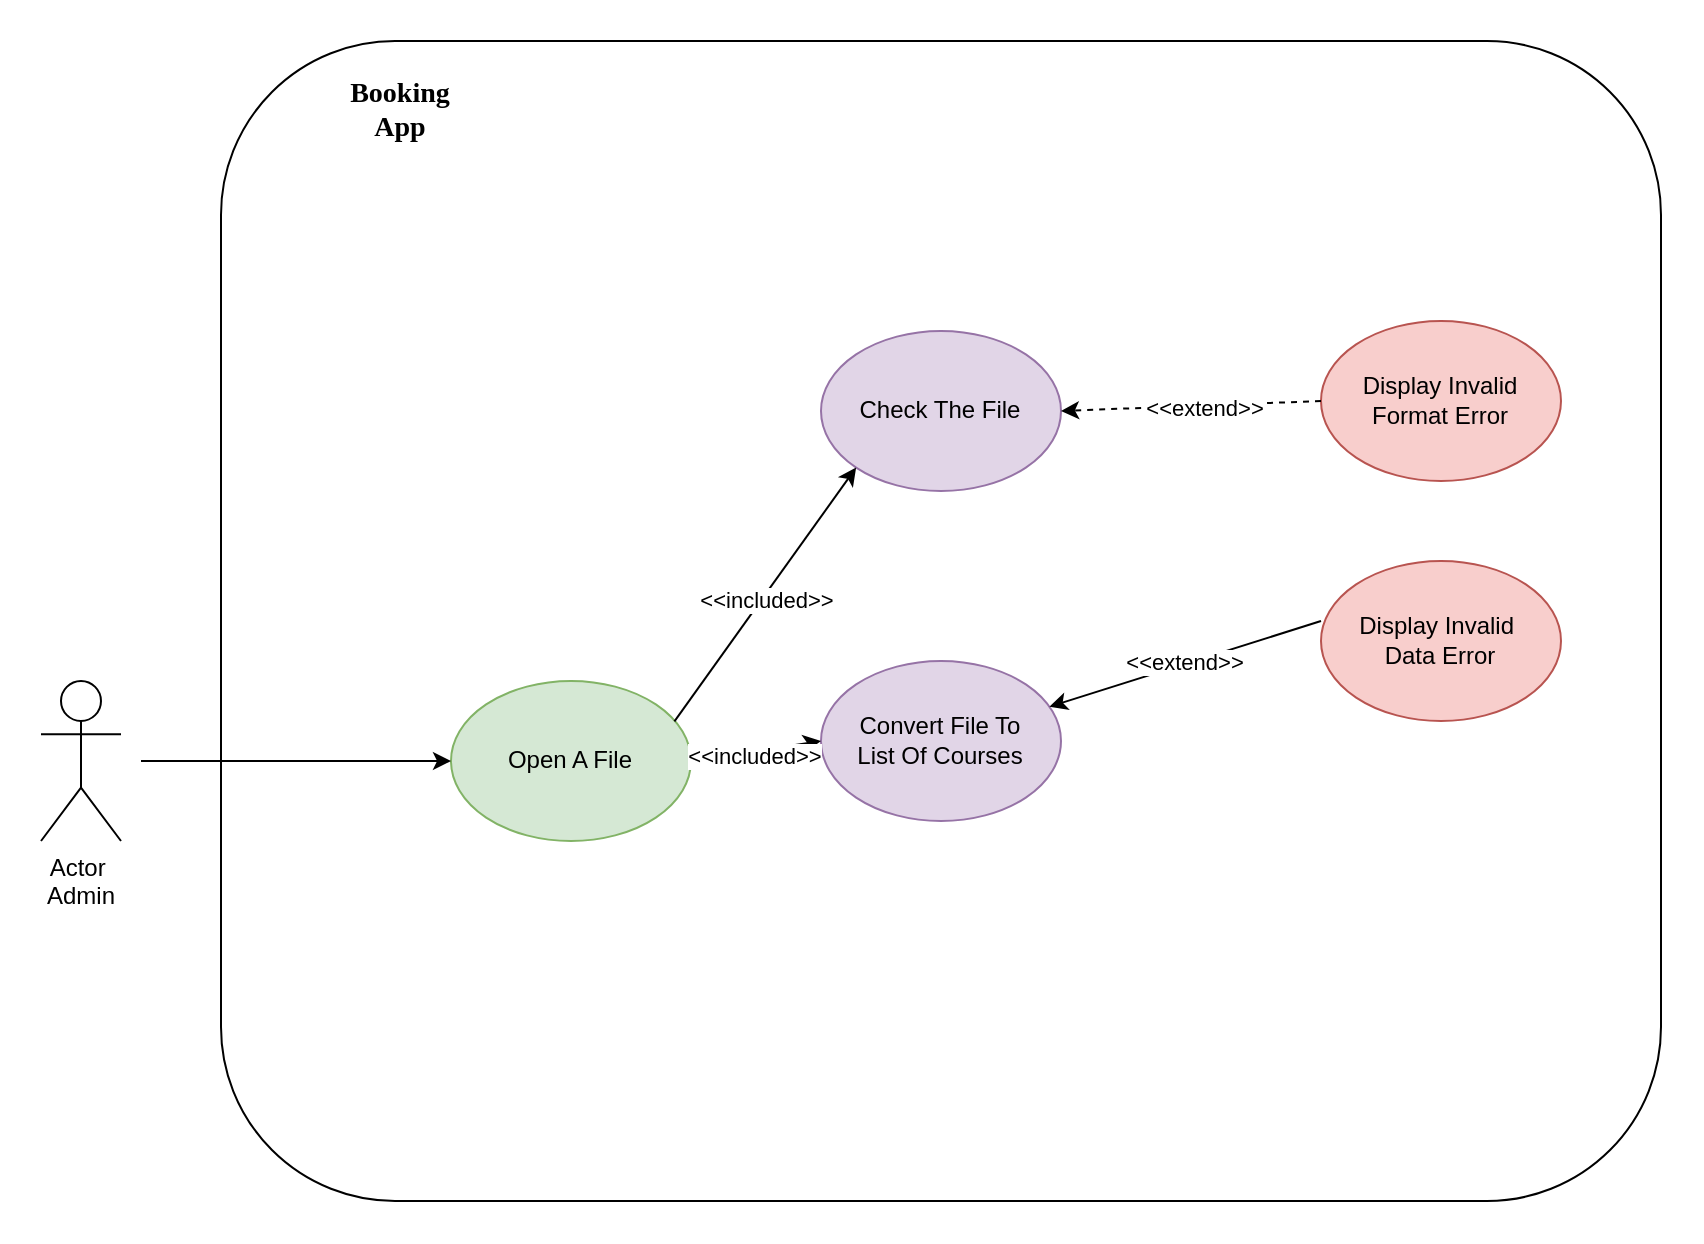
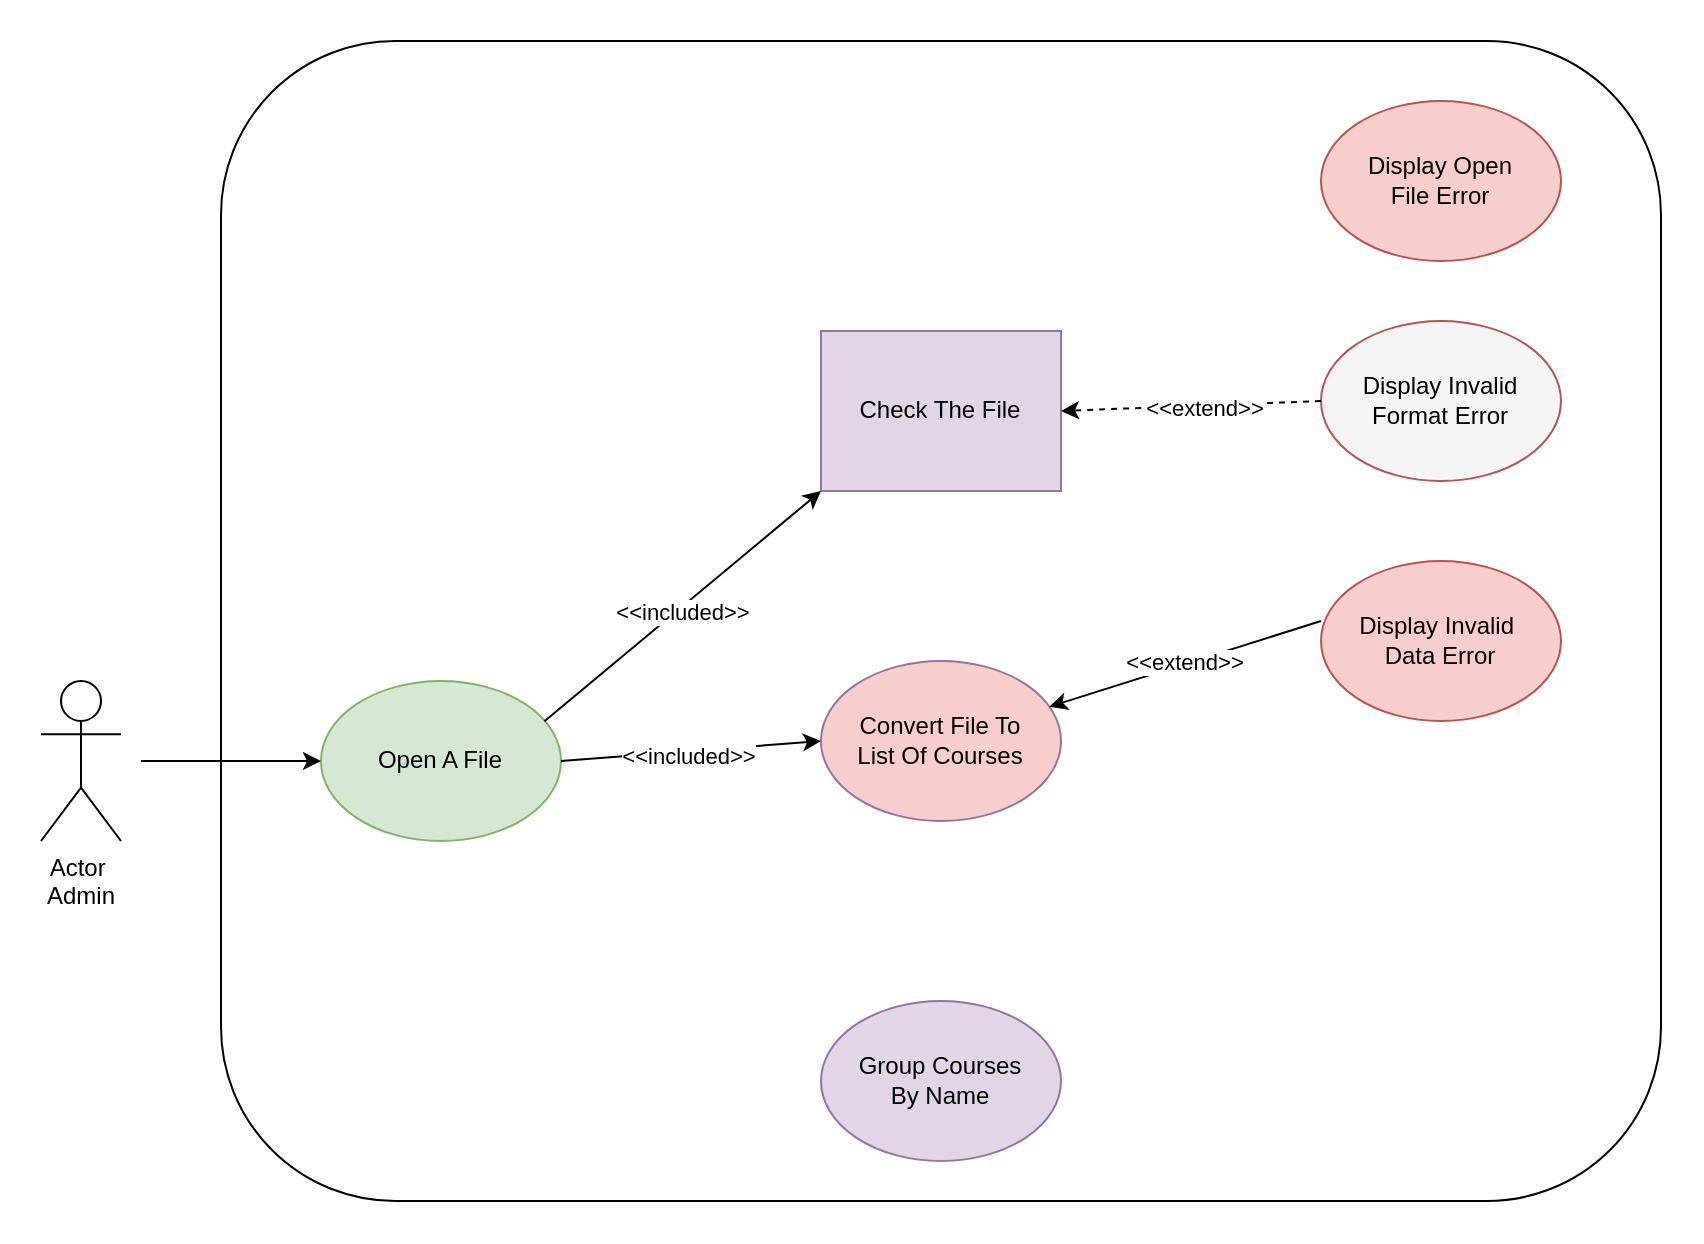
  <mxCell id="0" />
  <mxCell id="1" parent="0" />
  <mxCell id="2" value="" style="rounded=1;whiteSpace=wrap;html=1;fillColor=none;glass=0;shadow=0;" vertex="1" parent="1"><mxGeometry x="110" y="20" width="720" height="580" as="geometry" /></mxCell>
  <mxCell id="3" value="Actor&amp;nbsp;&lt;br&gt;Admin&lt;br&gt;" style="shape=umlActor;verticalLabelPosition=bottom;verticalAlign=top;html=1;outlineConnect=0;" vertex="1" parent="1"><mxGeometry x="20" y="340" width="40" height="80" as="geometry" /></mxCell>
- <mxCell id="4" value="Open A File" style="ellipse;whiteSpace=wrap;html=1;fillColor=#d5e8d4;strokeColor=#82b366;" vertex="1" parent="1"><mxGeometry x="225" y="340" width="120" height="80" as="geometry" /></mxCell>
- <mxCell id="5" value="Check The File" style="ellipse;whiteSpace=wrap;html=1;fillColor=#e1d5e7;strokeColor=#9673a6;" vertex="1" parent="1"><mxGeometry x="410" y="165" width="120" height="80" as="geometry" /></mxCell>
- <mxCell id="6" value="Convert File To&lt;br&gt;List Of Courses" style="ellipse;whiteSpace=wrap;html=1;fillColor=#e1d5e7;strokeColor=#9673a6;" vertex="1" parent="1"><mxGeometry x="410" y="330" width="120" height="80" as="geometry" /></mxCell>
- <mxCell id="9" value="Display Invalid&lt;br&gt;Format Error" style="ellipse;whiteSpace=wrap;html=1;fillColor=#f8cecc;strokeColor=#b85450;" vertex="1" parent="1"><mxGeometry x="660" y="160" width="120" height="80" as="geometry" /></mxCell>
+ <mxCell id="4" value="Open A File" style="ellipse;whiteSpace=wrap;html=1;fillColor=#d5e8d4;strokeColor=#82b366;" vertex="1" parent="1"><mxGeometry x="160" y="340" width="120" height="80" as="geometry" /></mxCell>
+ <mxCell id="5" value="Check The File" style="whiteSpace=wrap;html=1;fillColor=#e1d5e7;strokeColor=#9673a6;rounded=0;" vertex="1" parent="1"><mxGeometry x="410" y="165" width="120" height="80" as="geometry" /></mxCell>
+ <mxCell id="6" value="Convert File To&lt;br&gt;List Of Courses" style="ellipse;whiteSpace=wrap;html=1;fillColor=#f8cecc;strokeColor=#9673a6;" vertex="1" parent="1"><mxGeometry x="410" y="330" width="120" height="80" as="geometry" /></mxCell>
+ <mxCell id="7" value="Group Courses&lt;br&gt;By Name" style="ellipse;whiteSpace=wrap;html=1;fillColor=#e1d5e7;strokeColor=#9673a6;" vertex="1" parent="1"><mxGeometry x="410" y="500" width="120" height="80" as="geometry" /></mxCell>
+ <mxCell id="8" value="Display Open&lt;br&gt;File Error" style="ellipse;whiteSpace=wrap;html=1;fillColor=#f8cecc;strokeColor=#b85450;" vertex="1" parent="1"><mxGeometry x="660" y="50" width="120" height="80" as="geometry" /></mxCell>
+ <mxCell id="9" value="Display Invalid&lt;br&gt;Format Error" style="ellipse;whiteSpace=wrap;html=1;fillColor=#f5f5f5;strokeColor=#b85450;" vertex="1" parent="1"><mxGeometry x="660" y="160" width="120" height="80" as="geometry" /></mxCell>
  <mxCell id="10" value="Display Invalid&amp;nbsp;&lt;br&gt;Data Error" style="ellipse;whiteSpace=wrap;html=1;fillColor=#f8cecc;strokeColor=#b85450;gradientColor=none;gradientDirection=radial;" vertex="1" parent="1"><mxGeometry x="660" y="280" width="120" height="80" as="geometry" /></mxCell>
  <mxCell id="11" value="" style="endArrow=classic;html=1;rounded=0;entryX=0;entryY=1;entryDx=0;entryDy=0;exitX=0.931;exitY=0.252;exitDx=0;exitDy=0;exitPerimeter=0;" edge="1" parent="1" source="4" target="5"><mxGeometry width="50" height="50" relative="1" as="geometry"><mxPoint x="270" y="360" as="sourcePoint" /><mxPoint x="320" y="310" as="targetPoint" /></mxGeometry></mxCell>
  <mxCell id="12" value="&amp;lt;&amp;lt;included&amp;gt;&amp;gt;" style="edgeLabel;html=1;align=center;verticalAlign=middle;resizable=0;points=[];" vertex="1" connectable="0" parent="11"><mxGeometry x="-0.02" y="-2" relative="1" as="geometry"><mxPoint as="offset" /></mxGeometry></mxCell>
  <mxCell id="13" value="" style="endArrow=classic;html=1;rounded=0;exitX=1;exitY=0.5;exitDx=0;exitDy=0;" edge="1" parent="1" source="4"><mxGeometry width="50" height="50" relative="1" as="geometry"><mxPoint x="360" y="420" as="sourcePoint" /><mxPoint x="410" y="370" as="targetPoint" /><Array as="points"><mxPoint x="410" y="370" /></Array></mxGeometry></mxCell>
  <mxCell id="14" value="&amp;lt;&amp;lt;included&amp;gt;&amp;gt;" style="edgeLabel;html=1;align=center;verticalAlign=middle;resizable=0;points=[];" vertex="1" connectable="0" parent="13"><mxGeometry x="-0.017" y="-2" relative="1" as="geometry"><mxPoint as="offset" /></mxGeometry></mxCell>
  <mxCell id="15" value="" style="endArrow=classic;html=1;rounded=0;entryX=1;entryY=0.5;entryDx=0;entryDy=0;exitX=0;exitY=0.5;exitDx=0;exitDy=0;dashed=1;" edge="1" parent="1" source="9" target="5"><mxGeometry width="50" height="50" relative="1" as="geometry"><mxPoint x="560" y="230" as="sourcePoint" /><mxPoint x="610" y="180" as="targetPoint" /></mxGeometry></mxCell>
  <mxCell id="16" value="&amp;lt;&amp;lt;extend&amp;gt;&amp;gt;" style="edgeLabel;html=1;align=center;verticalAlign=middle;resizable=0;points=[];" vertex="1" connectable="0" parent="15"><mxGeometry x="-0.099" y="1" relative="1" as="geometry"><mxPoint as="offset" /></mxGeometry></mxCell>
  <mxCell id="17" value="&amp;lt;&amp;lt;extend&amp;gt;&amp;gt;" style="endArrow=classic;html=1;rounded=0;exitX=0;exitY=0.375;exitDx=0;exitDy=0;exitPerimeter=0;" edge="1" parent="1" source="10" target="6"><mxGeometry x="0.004" width="50" height="50" relative="1" as="geometry"><mxPoint x="560" y="300" as="sourcePoint" /><mxPoint x="610" y="250" as="targetPoint" /><mxPoint as="offset" /></mxGeometry></mxCell>
- <mxCell id="18" value="&lt;b&gt;&lt;font style=&quot;font-size: 14px;&quot; face=&quot;Times New Roman&quot;&gt;Booking App&lt;/font&gt;&lt;/b&gt;" style="text;html=1;strokeColor=none;fillColor=none;align=center;verticalAlign=middle;whiteSpace=wrap;rounded=0;" vertex="1" parent="1"><mxGeometry x="170" y="40" width="60" height="30" as="geometry" /></mxCell>
  <mxCell id="19" value="" style="endArrow=classic;html=1;rounded=0;entryX=0;entryY=0.5;entryDx=0;entryDy=0;" edge="1" parent="1" target="4"><mxGeometry width="50" height="50" relative="1" as="geometry"><mxPoint x="70" y="380" as="sourcePoint" /><mxPoint x="120" y="330" as="targetPoint" /></mxGeometry></mxCell>
